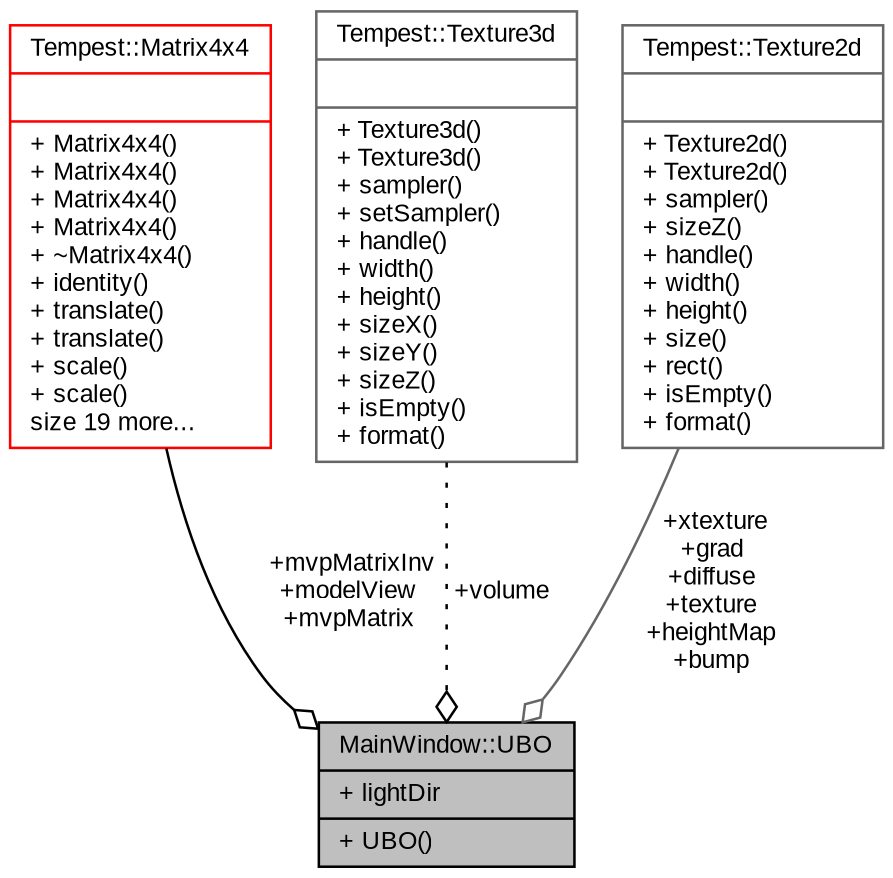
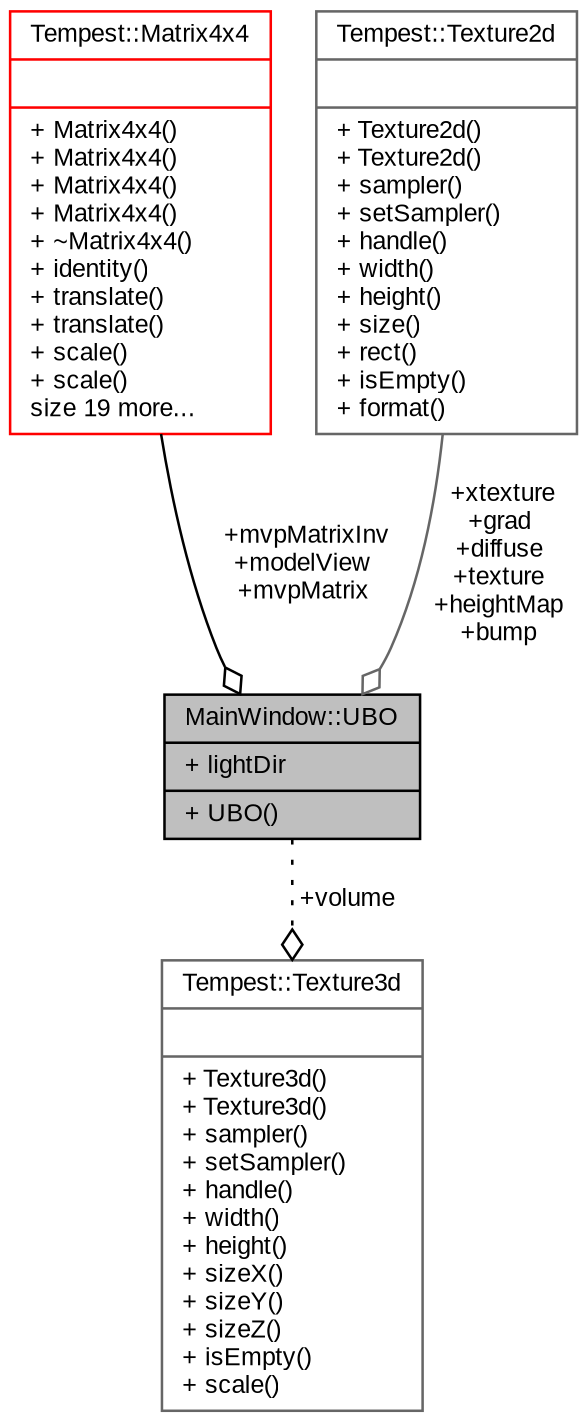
  digraph {
    fontname="Liberation Sans"
    node [color=gray40 fillcolor=white fontname="Liberation Sans" fontsize=10 shape=record style=filled]
    edge [arrowhead=odiamond color=black fontname="Liberation Sans" fontsize=10 labelfontname=Helvetica labelfontsize=10 style=solid]
    n1 [color=black fillcolor=grey75 fontcolor=black height=0.2 label="{MainWindow::UBO\n|+ lightDir\l|+ UBO()\l}" width=0.4]
    n2 [color=red height=0.2 label="{Tempest::Matrix4x4\n||+ Matrix4x4()\l+ Matrix4x4()\l+ Matrix4x4()\l+ Matrix4x4()\l+ ~Matrix4x4()\l+ identity()\l+ translate()\l+ translate()\l+ scale()\l+ scale()\lsize 19 more...\l}" width=0.4]
-   n3 [height=0.2 label="{Tempest::Texture3d\n||+ Texture3d()\l+ Texture3d()\l+ sampler()\l+ setSampler()\l+ handle()\l+ width()\l+ height()\l+ sizeX()\l+ sizeY()\l+ sizeZ()\l+ isEmpty()\l+ format()\l}" width=0.4]
-   n4 [height=0.2 label="{Tempest::Texture2d\n||+ Texture2d()\l+ Texture2d()\l+ sampler()\l+ sizeZ()\l+ handle()\l+ width()\l+ height()\l+ size()\l+ rect()\l+ isEmpty()\l+ format()\l}" width=0.4]
+   n3 [height=0.2 label="{Tempest::Texture3d\n||+ Texture3d()\l+ Texture3d()\l+ sampler()\l+ setSampler()\l+ handle()\l+ width()\l+ height()\l+ sizeX()\l+ sizeY()\l+ sizeZ()\l+ isEmpty()\l+ scale()\l}" width=0.4]
+   n4 [height=0.2 label="{Tempest::Texture2d\n||+ Texture2d()\l+ Texture2d()\l+ sampler()\l+ setSampler()\l+ handle()\l+ width()\l+ height()\l+ size()\l+ rect()\l+ isEmpty()\l+ format()\l}" width=0.4]
    n2 -> n1 [label=" +mvpMatrixInv\n+modelView\n+mvpMatrix"]
-   n3 -> n1 [label=" +volume" style=dotted]
+   n1 -> n3 [label=" +volume" style=dotted]
    n4 -> n1 [color=gray40 label=" +xtexture\n+grad\n+diffuse\n+texture\n+heightMap\n+bump"]
  }
